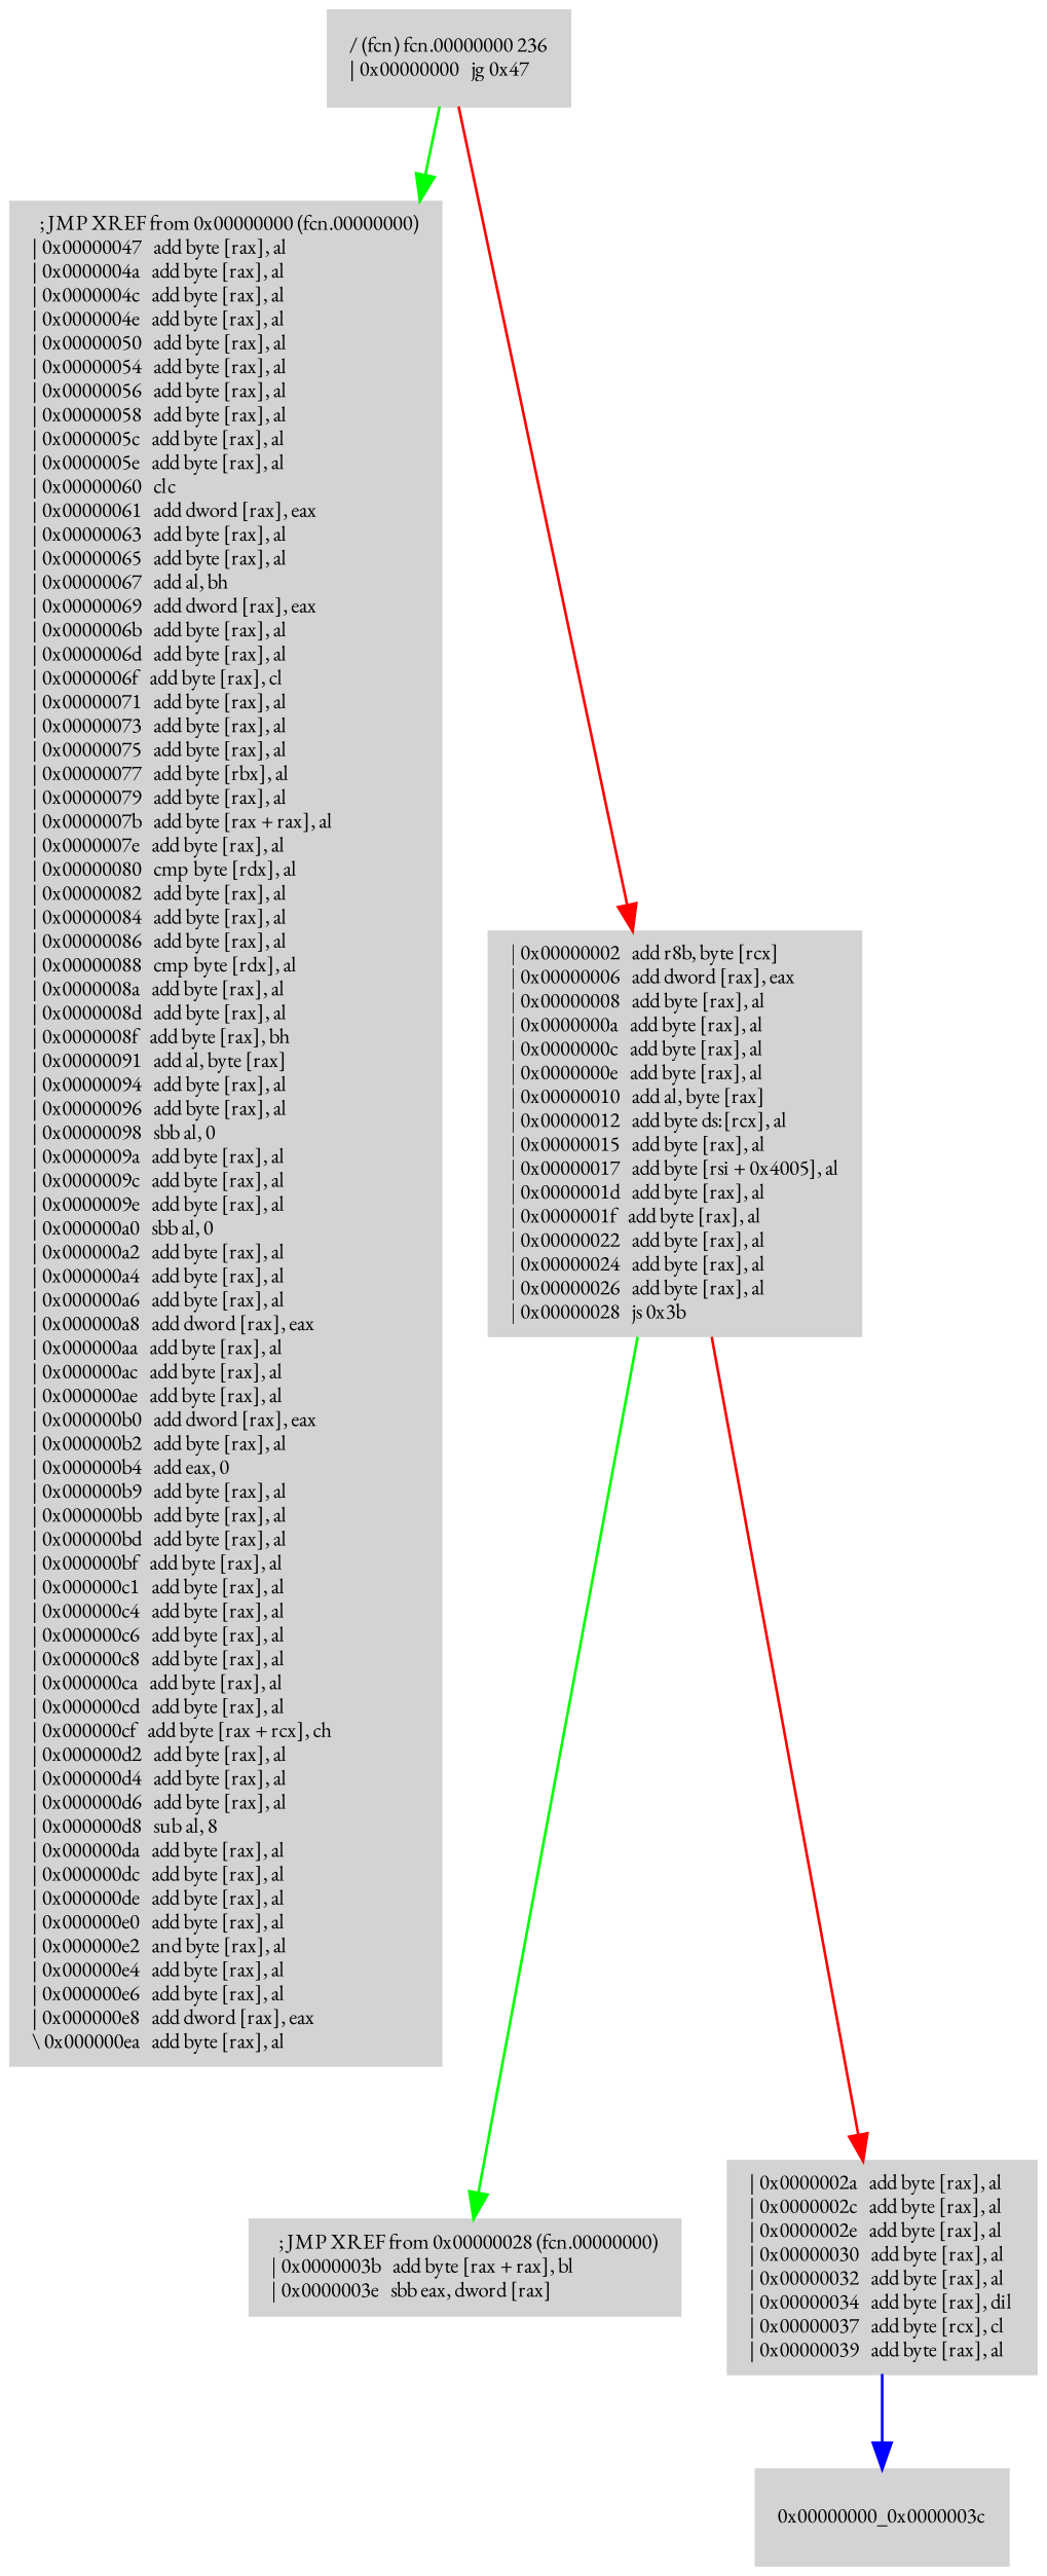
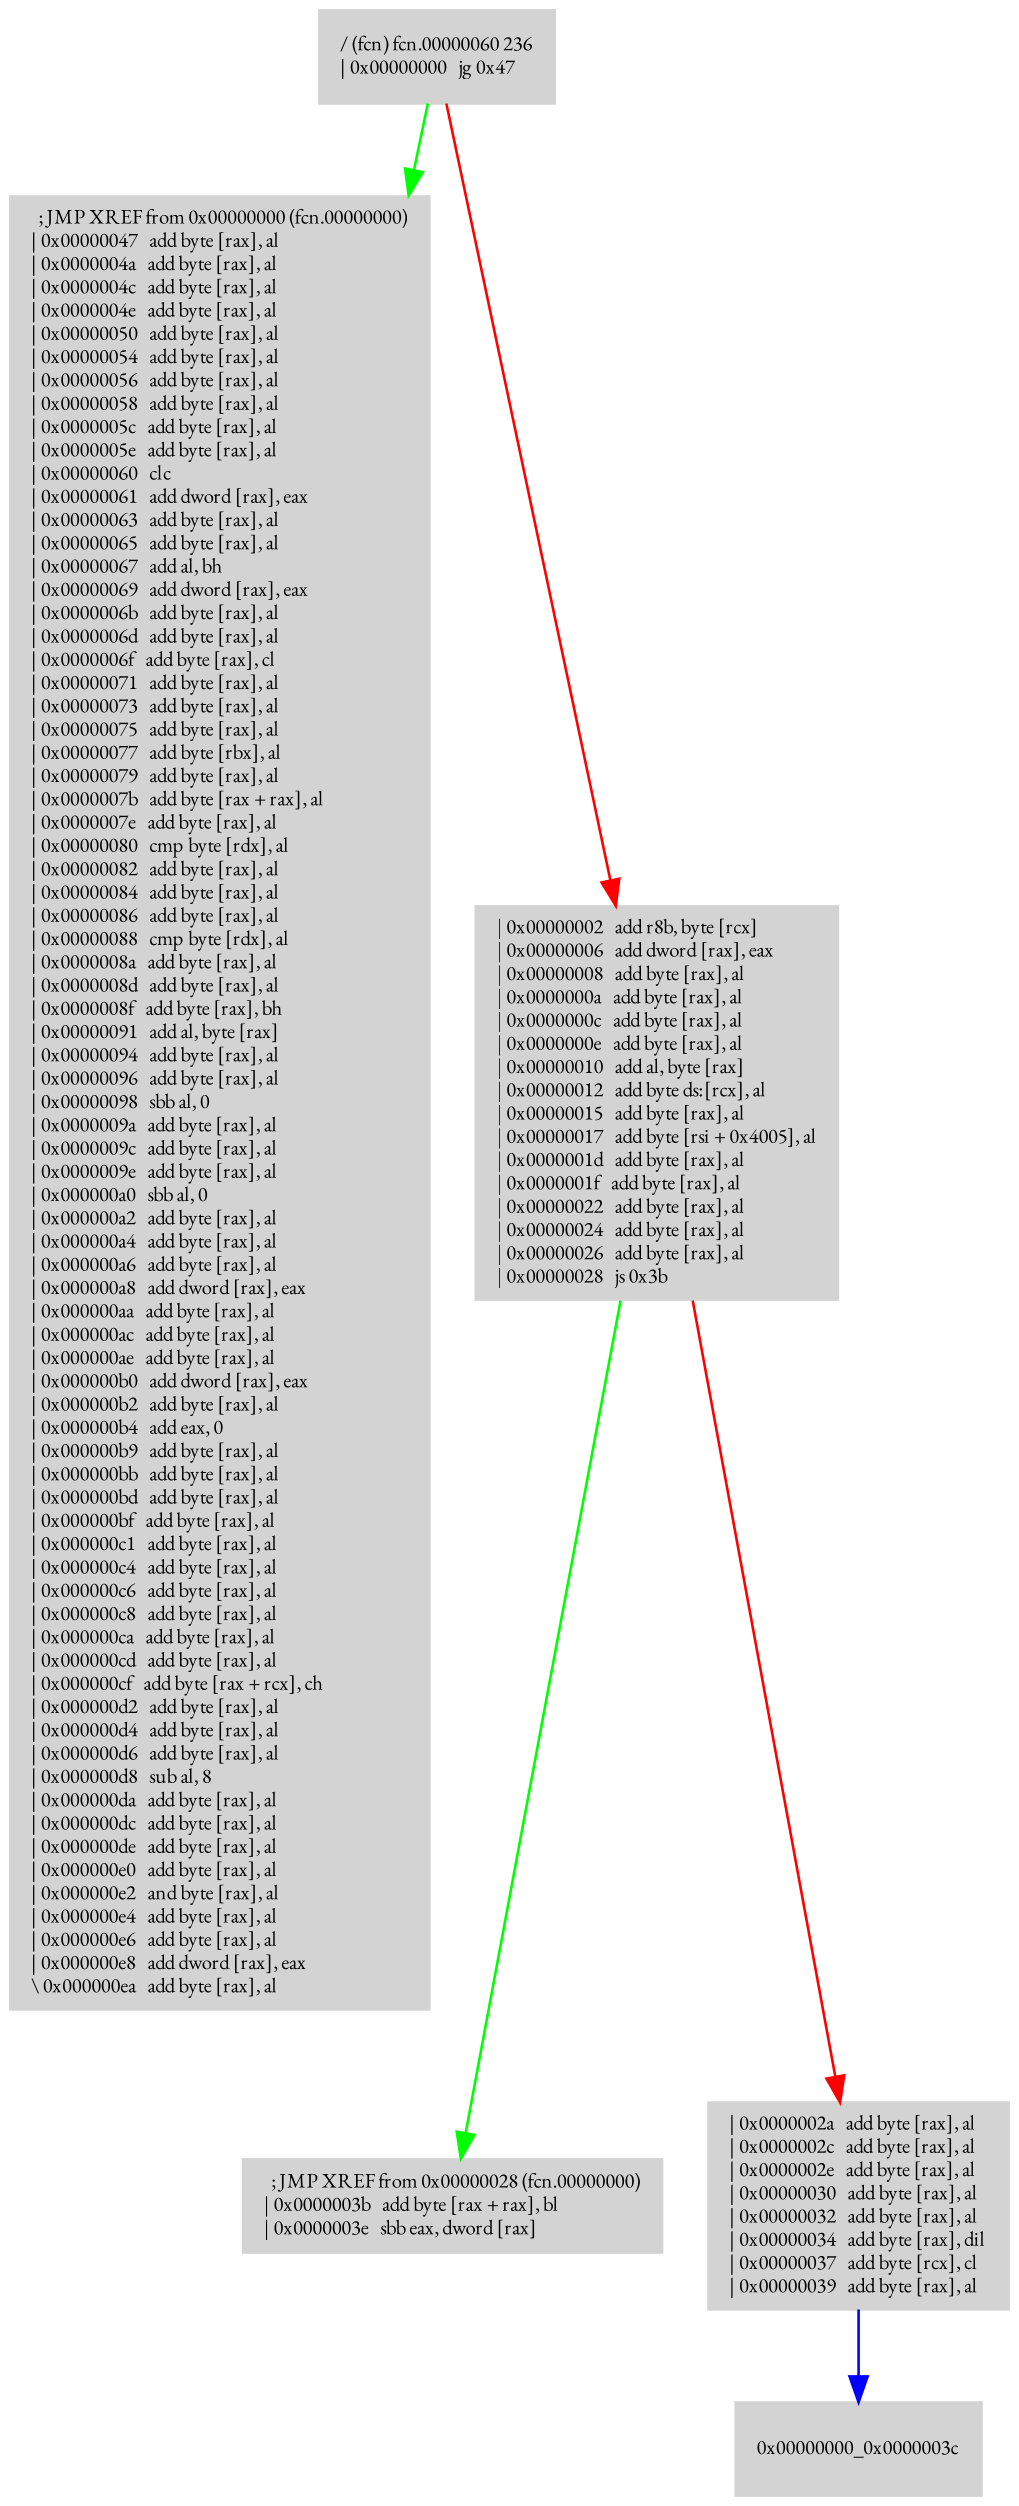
  digraph {
    bgcolor=white
    fontname="EB Garamond"
    node [color=lightgray fontname="EB Garamond" fontsize=8 shape=box style=filled]
    edge [color=green fontname="EB Garamond"]
-   n1 [label="/ (fcn) fcn.00000000 236\l| 0x00000000   jg 0x47\l"]
+   n1 [label="/ (fcn) fcn.00000060 236\l| 0x00000000   jg 0x47\l"]
    n2 [label="  ; JMP XREF from 0x00000000 (fcn.00000000)\l| 0x00000047   add byte [rax], al\l| 0x0000004a   add byte [rax], al\l| 0x0000004c   add byte [rax], al\l| 0x0000004e   add byte [rax], al\l| 0x00000050   add byte [rax], al\l| 0x00000054   add byte [rax], al\l| 0x00000056   add byte [rax], al\l| 0x00000058   add byte [rax], al\l| 0x0000005c   add byte [rax], al\l| 0x0000005e   add byte [rax], al\l| 0x00000060   clc\l| 0x00000061   add dword [rax], eax\l| 0x00000063   add byte [rax], al\l| 0x00000065   add byte [rax], al\l| 0x00000067   add al, bh\l| 0x00000069   add dword [rax], eax\l| 0x0000006b   add byte [rax], al\l| 0x0000006d   add byte [rax], al\l| 0x0000006f   add byte [rax], cl\l| 0x00000071   add byte [rax], al\l| 0x00000073   add byte [rax], al\l| 0x00000075   add byte [rax], al\l| 0x00000077   add byte [rbx], al\l| 0x00000079   add byte [rax], al\l| 0x0000007b   add byte [rax + rax], al\l| 0x0000007e   add byte [rax], al\l| 0x00000080   cmp byte [rdx], al\l| 0x00000082   add byte [rax], al\l| 0x00000084   add byte [rax], al\l| 0x00000086   add byte [rax], al\l| 0x00000088   cmp byte [rdx], al\l| 0x0000008a   add byte [rax], al\l| 0x0000008d   add byte [rax], al\l| 0x0000008f   add byte [rax], bh\l| 0x00000091   add al, byte [rax]\l| 0x00000094   add byte [rax], al\l| 0x00000096   add byte [rax], al\l| 0x00000098   sbb al, 0\l| 0x0000009a   add byte [rax], al\l| 0x0000009c   add byte [rax], al\l| 0x0000009e   add byte [rax], al\l| 0x000000a0   sbb al, 0\l| 0x000000a2   add byte [rax], al\l| 0x000000a4   add byte [rax], al\l| 0x000000a6   add byte [rax], al\l| 0x000000a8   add dword [rax], eax\l| 0x000000aa   add byte [rax], al\l| 0x000000ac   add byte [rax], al\l| 0x000000ae   add byte [rax], al\l| 0x000000b0   add dword [rax], eax\l| 0x000000b2   add byte [rax], al\l| 0x000000b4   add eax, 0\l| 0x000000b9   add byte [rax], al\l| 0x000000bb   add byte [rax], al\l| 0x000000bd   add byte [rax], al\l| 0x000000bf   add byte [rax], al\l| 0x000000c1   add byte [rax], al\l| 0x000000c4   add byte [rax], al\l| 0x000000c6   add byte [rax], al\l| 0x000000c8   add byte [rax], al\l| 0x000000ca   add byte [rax], al\l| 0x000000cd   add byte [rax], al\l| 0x000000cf   add byte [rax + rcx], ch\l| 0x000000d2   add byte [rax], al\l| 0x000000d4   add byte [rax], al\l| 0x000000d6   add byte [rax], al\l| 0x000000d8   sub al, 8\l| 0x000000da   add byte [rax], al\l| 0x000000dc   add byte [rax], al\l| 0x000000de   add byte [rax], al\l| 0x000000e0   add byte [rax], al\l| 0x000000e2   and byte [rax], al\l| 0x000000e4   add byte [rax], al\l| 0x000000e6   add byte [rax], al\l| 0x000000e8   add dword [rax], eax\l\\ 0x000000ea   add byte [rax], al\l"]
    n3 [label="| 0x00000002   add r8b, byte [rcx]\l| 0x00000006   add dword [rax], eax\l| 0x00000008   add byte [rax], al\l| 0x0000000a   add byte [rax], al\l| 0x0000000c   add byte [rax], al\l| 0x0000000e   add byte [rax], al\l| 0x00000010   add al, byte [rax]\l| 0x00000012   add byte ds:[rcx], al\l| 0x00000015   add byte [rax], al\l| 0x00000017   add byte [rsi + 0x4005], al\l| 0x0000001d   add byte [rax], al\l| 0x0000001f   add byte [rax], al\l| 0x00000022   add byte [rax], al\l| 0x00000024   add byte [rax], al\l| 0x00000026   add byte [rax], al\l| 0x00000028   js 0x3b\l"]
    n4 [label="  ; JMP XREF from 0x00000028 (fcn.00000000)\l| 0x0000003b   add byte [rax + rax], bl\l| 0x0000003e   sbb eax, dword [rax]\l"]
    n5 [label="| 0x0000002a   add byte [rax], al\l| 0x0000002c   add byte [rax], al\l| 0x0000002e   add byte [rax], al\l| 0x00000030   add byte [rax], al\l| 0x00000032   add byte [rax], al\l| 0x00000034   add byte [rax], dil\l| 0x00000037   add byte [rcx], cl\l| 0x00000039   add byte [rax], al\l"]
    "0x00000000_0x0000003c"
    n1 -> n2
    n1 -> n3 [color=red]
    n3 -> n4
    n3 -> n5 [color=red]
    n5 -> "0x00000000_0x0000003c" [color=blue]
  }
